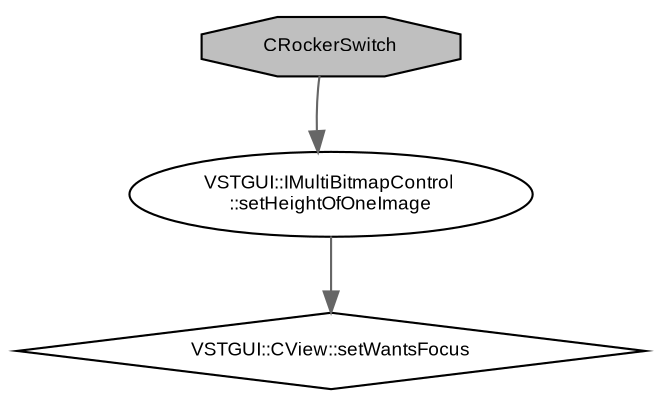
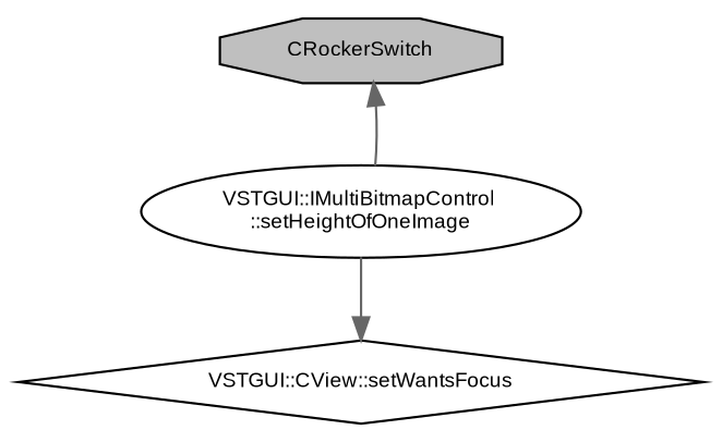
  digraph {
    rankdir=TB
    node [color=black fontname=Arial fontsize=9]
    edge [color=gray40 fontname=Arial fontsize=9 labelfontname=Arial labelfontsize=9 style=solid]
    n1 [fillcolor=grey75 fontcolor=black height=0.2 label=CRockerSwitch shape=octagon style=filled width=0.4]
    n2 [height=0.2 label="VSTGUI::IMultiBitmapControl\l::setHeightOfOneImage" shape=ellipse width=0.4]
    n3 [height=0.2 label="VSTGUI::CView::setWantsFocus" shape=diamond width=0.4]
-   n1 -> n2
+   n2 -> n1
    n2 -> n3
  }
